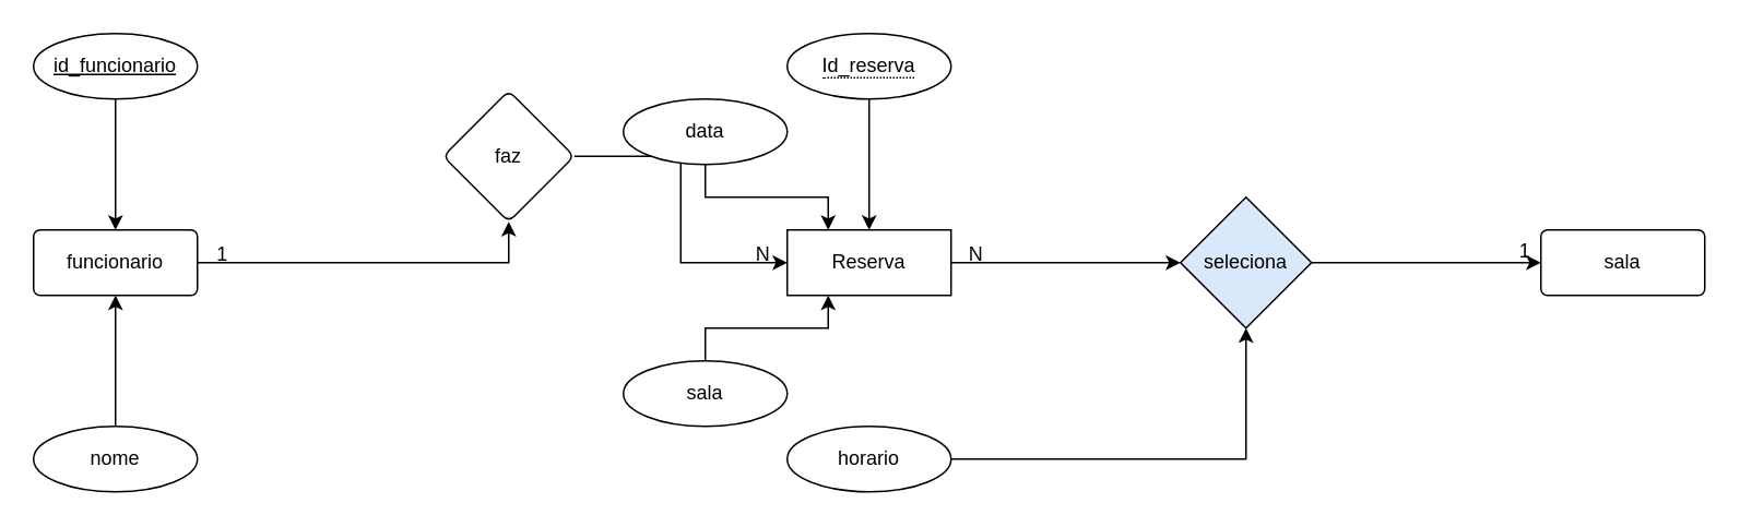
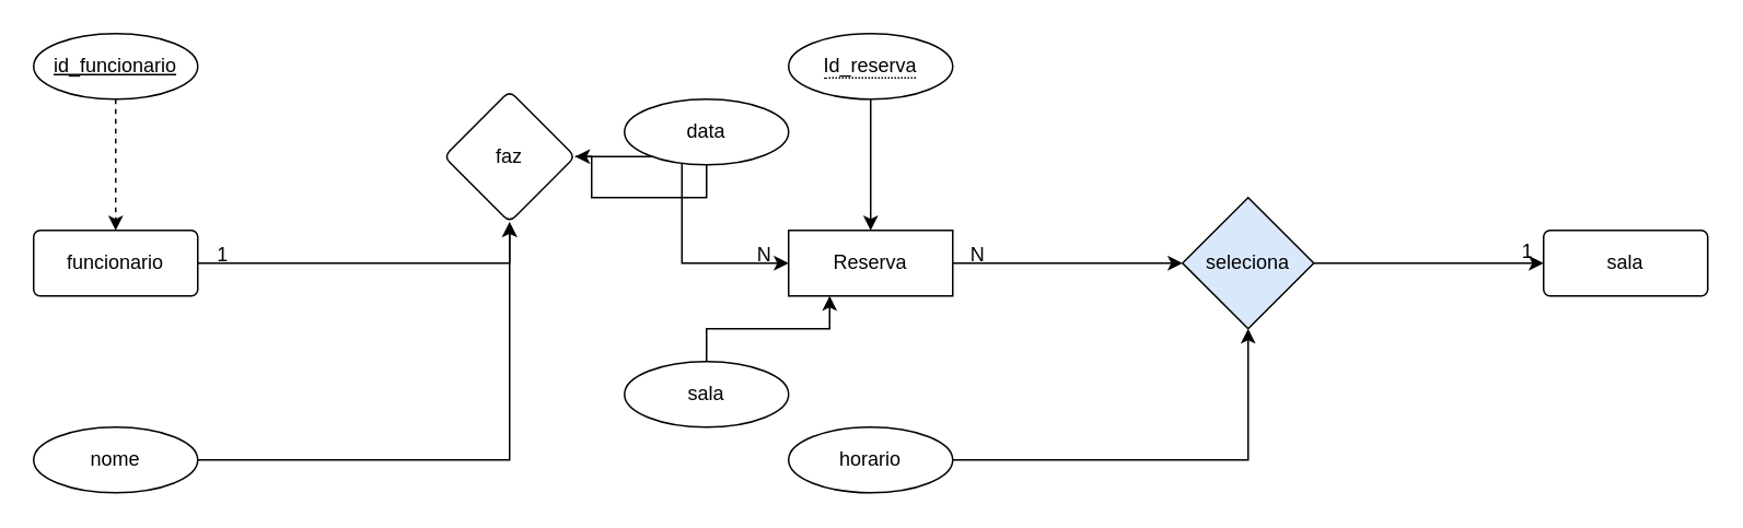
  <mxCell id="0" />
  <mxCell id="1" parent="0" />
  <mxCell id="2" value="" style="edgeStyle=orthogonalEdgeStyle;rounded=0;orthogonalLoop=1;jettySize=auto;html=1;" edge="1" parent="1" source="3" target="8"><mxGeometry relative="1" as="geometry" /></mxCell>
  <mxCell id="3" value="funcionario" style="rounded=1;arcSize=10;whiteSpace=wrap;html=1;align=center;" vertex="1" parent="1"><mxGeometry x="20" y="140" width="100" height="40" as="geometry" /></mxCell>
  <mxCell id="4" value="sala" style="rounded=1;arcSize=10;whiteSpace=wrap;html=1;align=center;" vertex="1" parent="1"><mxGeometry x="940" y="140" width="100" height="40" as="geometry" /></mxCell>
  <mxCell id="5" value="" style="edgeStyle=orthogonalEdgeStyle;rounded=0;orthogonalLoop=1;jettySize=auto;html=1;" edge="1" parent="1" source="6" target="10"><mxGeometry relative="1" as="geometry" /></mxCell>
  <mxCell id="6" value="Reserva" style="whiteSpace=wrap;html=1;align=center;" vertex="1" parent="1"><mxGeometry x="480" y="140" width="100" height="40" as="geometry" /></mxCell>
  <mxCell id="7" style="edgeStyle=orthogonalEdgeStyle;rounded=0;orthogonalLoop=1;jettySize=auto;html=1;entryX=0;entryY=0.5;entryDx=0;entryDy=0;" edge="1" parent="1" source="8" target="6"><mxGeometry relative="1" as="geometry" /></mxCell>
  <mxCell id="8" value="faz" style="rhombus;whiteSpace=wrap;html=1;rounded=1;arcSize=10;" vertex="1" parent="1"><mxGeometry x="270" y="55" width="80" height="80" as="geometry" /></mxCell>
  <mxCell id="9" style="edgeStyle=orthogonalEdgeStyle;rounded=0;orthogonalLoop=1;jettySize=auto;html=1;" edge="1" parent="1" source="10" target="4"><mxGeometry relative="1" as="geometry" /></mxCell>
  <mxCell id="10" value="seleciona" style="rhombus;whiteSpace=wrap;html=1;fillColor=#dae8fc;" vertex="1" parent="1"><mxGeometry x="720" y="120" width="80" height="80" as="geometry" /></mxCell>
- <mxCell id="11" style="edgeStyle=orthogonalEdgeStyle;rounded=0;orthogonalLoop=1;jettySize=auto;html=1;entryX=0.5;entryY=0;entryDx=0;entryDy=0;" edge="1" parent="1" source="12" target="3"><mxGeometry relative="1" as="geometry" /></mxCell>
+ <mxCell id="11" style="edgeStyle=orthogonalEdgeStyle;rounded=0;orthogonalLoop=1;jettySize=auto;html=1;entryX=0.5;entryY=0;entryDx=0;entryDy=0;dashed=1;" edge="1" parent="1" source="12" target="3"><mxGeometry relative="1" as="geometry" /></mxCell>
  <mxCell id="12" value="id_funcionario" style="ellipse;whiteSpace=wrap;html=1;align=center;fontStyle=4" vertex="1" parent="1"><mxGeometry x="20" y="20" width="100" height="40" as="geometry" /></mxCell>
- <mxCell id="13" style="edgeStyle=orthogonalEdgeStyle;rounded=0;orthogonalLoop=1;jettySize=auto;html=1;entryX=0.5;entryY=1;entryDx=0;entryDy=0;" edge="1" parent="1" source="14" target="3"><mxGeometry relative="1" as="geometry" /></mxCell>
+ <mxCell id="13" style="edgeStyle=orthogonalEdgeStyle;rounded=0;orthogonalLoop=1;jettySize=auto;html=1;" edge="1" parent="1" source="14" target="8"><mxGeometry relative="1" as="geometry" /></mxCell>
  <mxCell id="14" value="nome" style="ellipse;whiteSpace=wrap;html=1;align=center;" vertex="1" parent="1"><mxGeometry x="20" y="260" width="100" height="40" as="geometry" /></mxCell>
  <mxCell id="15" value="1" style="text;html=1;align=center;verticalAlign=middle;resizable=0;points=[];autosize=1;strokeColor=none;fillColor=none;" vertex="1" parent="1"><mxGeometry x="120" y="140" width="30" height="30" as="geometry" /></mxCell>
  <mxCell id="16" value="N" style="text;html=1;align=center;verticalAlign=middle;resizable=0;points=[];autosize=1;strokeColor=none;fillColor=none;" vertex="1" parent="1"><mxGeometry x="450" y="140" width="30" height="30" as="geometry" /></mxCell>
  <mxCell id="17" value="N" style="text;html=1;align=center;verticalAlign=middle;resizable=0;points=[];autosize=1;strokeColor=none;fillColor=none;" vertex="1" parent="1"><mxGeometry x="580" y="140" width="30" height="30" as="geometry" /></mxCell>
  <mxCell id="18" value="1" style="text;html=1;align=center;verticalAlign=middle;resizable=0;points=[];autosize=1;strokeColor=none;fillColor=none;" vertex="1" parent="1"><mxGeometry x="915" y="138" width="30" height="30" as="geometry" /></mxCell>
  <mxCell id="19" style="edgeStyle=orthogonalEdgeStyle;rounded=0;orthogonalLoop=1;jettySize=auto;html=1;entryX=0.5;entryY=0;entryDx=0;entryDy=0;" edge="1" parent="1" source="20" target="6"><mxGeometry relative="1" as="geometry" /></mxCell>
  <mxCell id="20" value="&lt;span style=&quot;border-bottom: 1px dotted&quot;&gt;Id_reserva&lt;/span&gt;" style="ellipse;whiteSpace=wrap;html=1;align=center;" vertex="1" parent="1"><mxGeometry x="480" y="20" width="100" height="40" as="geometry" /></mxCell>
- <mxCell id="21" style="edgeStyle=orthogonalEdgeStyle;rounded=0;orthogonalLoop=1;jettySize=auto;html=1;exitX=0.5;exitY=1;exitDx=0;exitDy=0;entryX=0.25;entryY=0;entryDx=0;entryDy=0;" edge="1" parent="1" source="22" target="6"><mxGeometry relative="1" as="geometry" /></mxCell>
+ <mxCell id="21" style="edgeStyle=orthogonalEdgeStyle;rounded=0;orthogonalLoop=1;jettySize=auto;html=1;exitX=0.5;exitY=1;exitDx=0;exitDy=0;" edge="1" parent="1" source="22" target="8"><mxGeometry relative="1" as="geometry" /></mxCell>
  <mxCell id="22" value="data" style="ellipse;whiteSpace=wrap;html=1;align=center;" vertex="1" parent="1"><mxGeometry x="380" y="60" width="100" height="40" as="geometry" /></mxCell>
  <mxCell id="23" style="edgeStyle=orthogonalEdgeStyle;rounded=0;orthogonalLoop=1;jettySize=auto;html=1;" edge="1" parent="1" source="24" target="10"><mxGeometry relative="1" as="geometry" /></mxCell>
  <mxCell id="24" value="horario" style="ellipse;whiteSpace=wrap;html=1;align=center;" vertex="1" parent="1"><mxGeometry x="480" y="260" width="100" height="40" as="geometry" /></mxCell>
  <mxCell id="25" style="edgeStyle=orthogonalEdgeStyle;rounded=0;orthogonalLoop=1;jettySize=auto;html=1;entryX=0.25;entryY=1;entryDx=0;entryDy=0;" edge="1" parent="1" source="26" target="6"><mxGeometry relative="1" as="geometry" /></mxCell>
  <mxCell id="26" value="sala" style="ellipse;whiteSpace=wrap;html=1;align=center;" vertex="1" parent="1"><mxGeometry x="380" y="220" width="100" height="40" as="geometry" /></mxCell>
